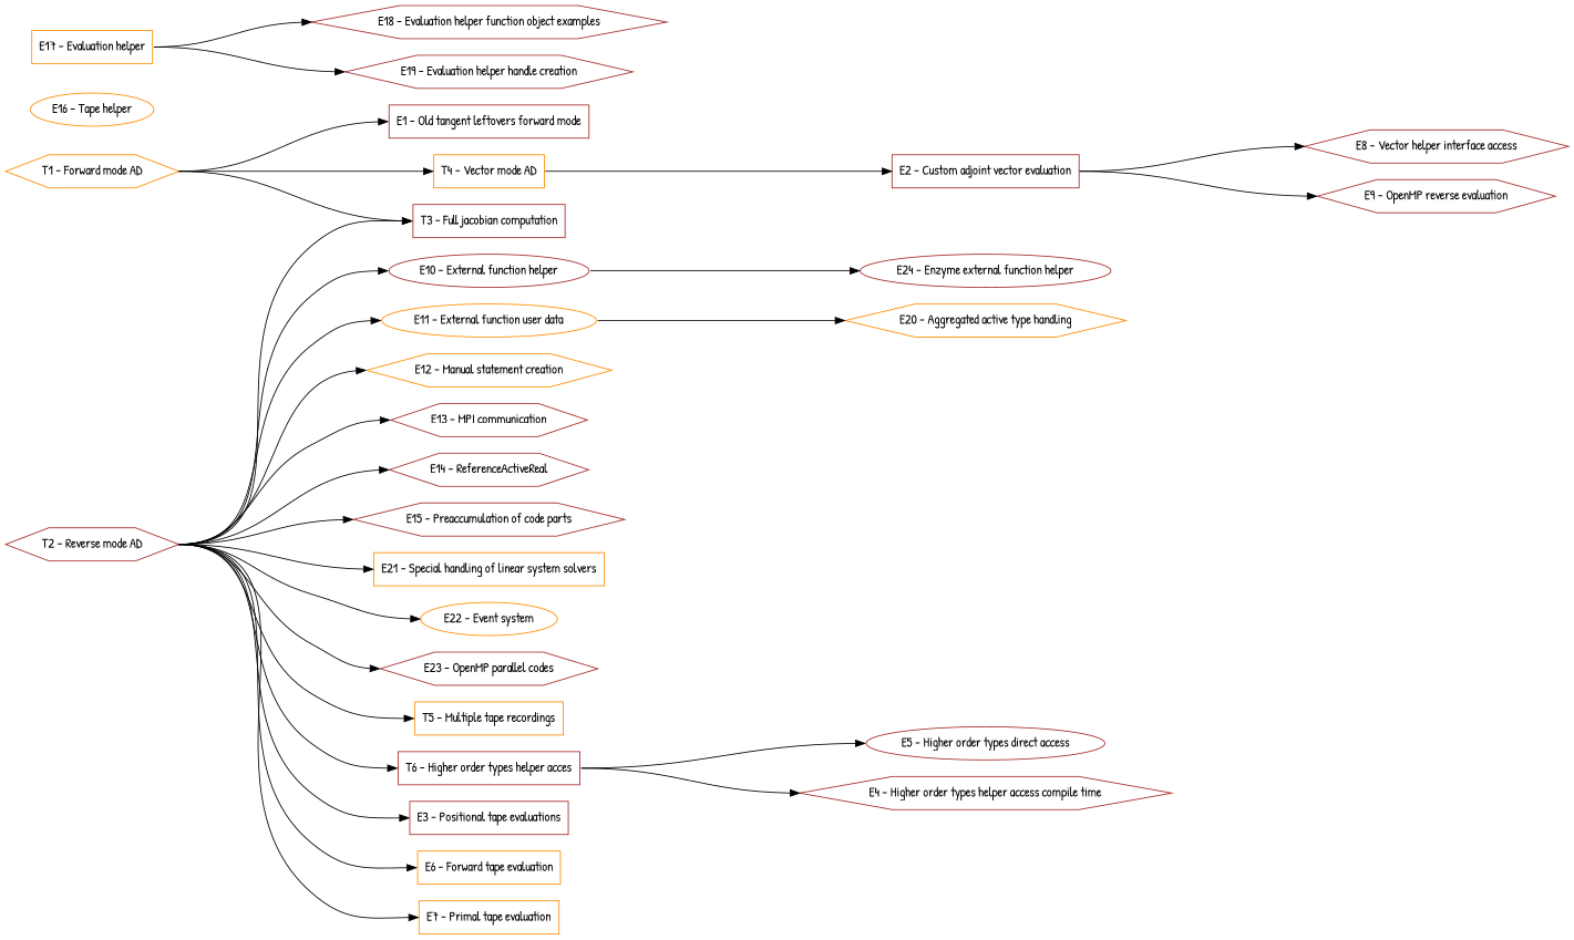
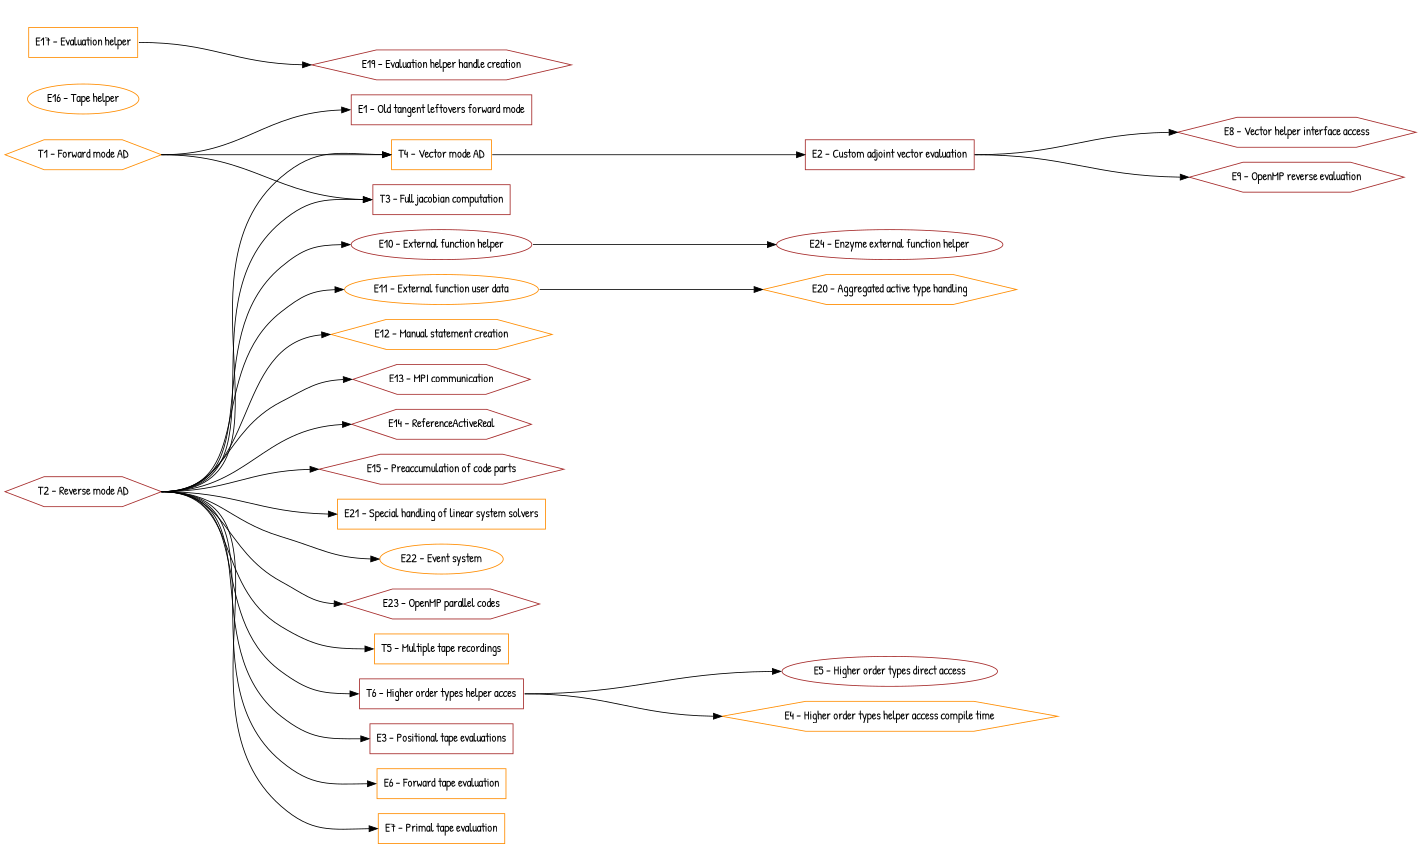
  digraph {
    fontname="Patrick Hand"
    rankdir=LR
    ranksep=2
    node [color=brown fontname="Patrick Hand" shape=hexagon]
    edge [fontname="Patrick Hand" headport=w tailport=e]
    n1 [color=darkorange label="T1 - Forward mode AD"]
    n2 [label="T3 - Full jacobian computation" shape=box]
    n3 [color=darkorange label="T4 - Vector mode AD" shape=box]
    n4 [label="E1 - Old tangent leftovers forward mode" shape=box]
    n5 [label="E2 - Custom adjoint vector evaluation" shape=box]
    n6 [label="T2 - Reverse mode AD"]
    n7 [color=darkorange label="T5 - Multiple tape recordings" shape=box]
    n8 [label="T6 - Higher order types helper acces" shape=box]
    n9 [label="E3 - Positional tape evaluations" shape=box]
    n10 [color=darkorange label="E6 - Forward tape evaluation" shape=box]
    n11 [color=darkorange label="E7 - Primal tape evaluation" shape=box]
    n12 [label="E10 - External function helper" shape=ellipse]
    n13 [color=darkorange label="E11 - External function user data" shape=ellipse]
    n14 [color=darkorange label="E12 - Manual statement creation"]
    n15 [label="E13 - MPI communication"]
    n16 [label="E14 - ReferenceActiveReal"]
    n17 [label="E15 - Preaccumulation of code parts"]
    n18 [color=darkorange label="E21 - Special handling of linear system solvers" shape=box]
    n19 [color=darkorange label="E22 - Event system" shape=ellipse]
    n20 [label="E23 - OpenMP parallel codes"]
-   n21 [label="E4 - Higher order types helper access compile time"]
+   n21 [color=darkorange label="E4 - Higher order types helper access compile time"]
    n22 [label="E5 - Higher order types direct access" shape=ellipse]
    n23 [label="E24 - Enzyme external function helper" shape=ellipse]
    n24 [color=darkorange label="E20 - Aggregated active type handling"]
    n25 [label="E8 - Vector helper interface access"]
    n26 [label="E9 - OpenMP reverse evaluation"]
    n27 [color=darkorange label="E16 - Tape helper" shape=ellipse]
    n28 [color=darkorange label="E17 - Evaluation helper" shape=box]
-   n29 [label="E18 - Evaluation helper function object examples"]
    n30 [label="E19 - Evaluation helper handle creation"]
    n1 -> n2
    n1 -> n3
    n1 -> n4
    n3 -> n5
    n5 -> n25
    n5 -> n26
    n6 -> n2
+   n6 -> n3
    n6 -> n7
    n6 -> n8
    n6 -> n9
    n6 -> n10
    n6 -> n11
    n6 -> n12
    n6 -> n13
    n6 -> n14
    n6 -> n15
    n6 -> n16
    n6 -> n17
    n6 -> n18
    n6 -> n19
    n6 -> n20
    n8 -> n21
    n8 -> n22
    n12 -> n23
    n13 -> n24
-   n28 -> n29
    n28 -> n30
  }
